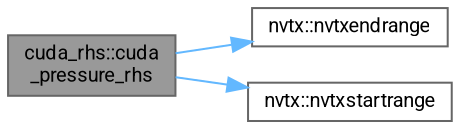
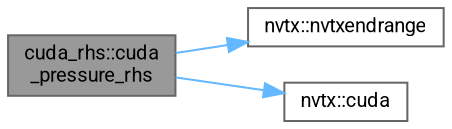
  digraph {
    fontname=Roboto
    rankdir=LR
    node [color=grey40 fillcolor=white fontname=Roboto fontsize=10 shape=box style=filled]
    edge [color=steelblue1 fontname=Roboto fontsize=10 labelfontname=Helvetica labelfontsize=10 style=solid]
    n1 [color=gray40 fillcolor=grey60 fontcolor=black height=0.2 label="cuda_rhs::cuda\l_pressure_rhs" width=0.4]
    n2 [height=0.2 label="nvtx::nvtxendrange" width=0.4]
-   n3 [height=0.2 label="nvtx::nvtxstartrange" width=0.4]
+   n3 [height=0.2 label="nvtx::cuda" width=0.4]
    n1 -> n2
    n1 -> n3
  }
